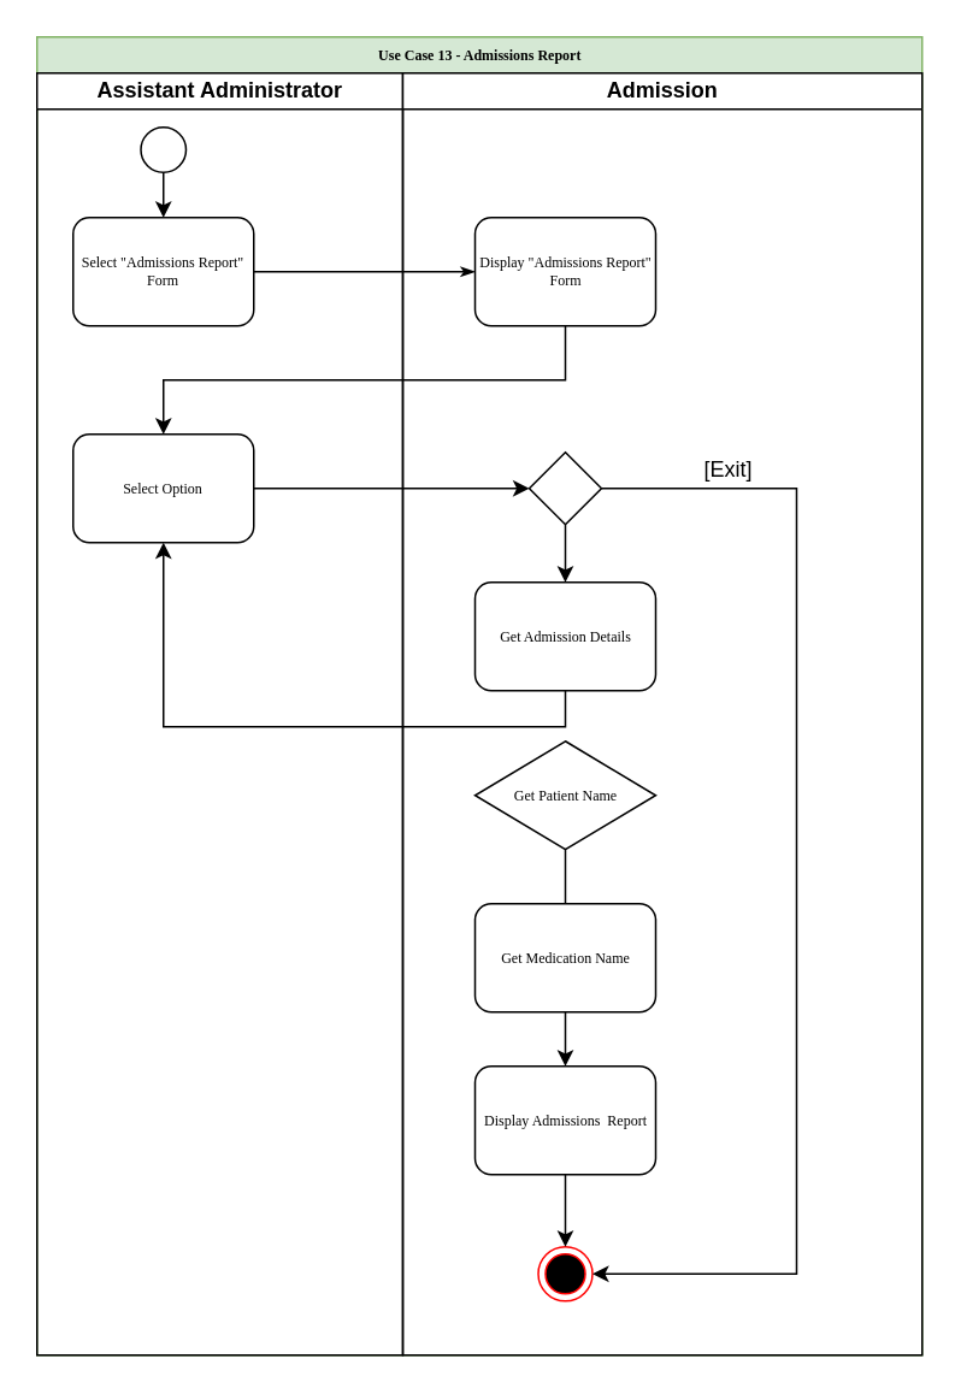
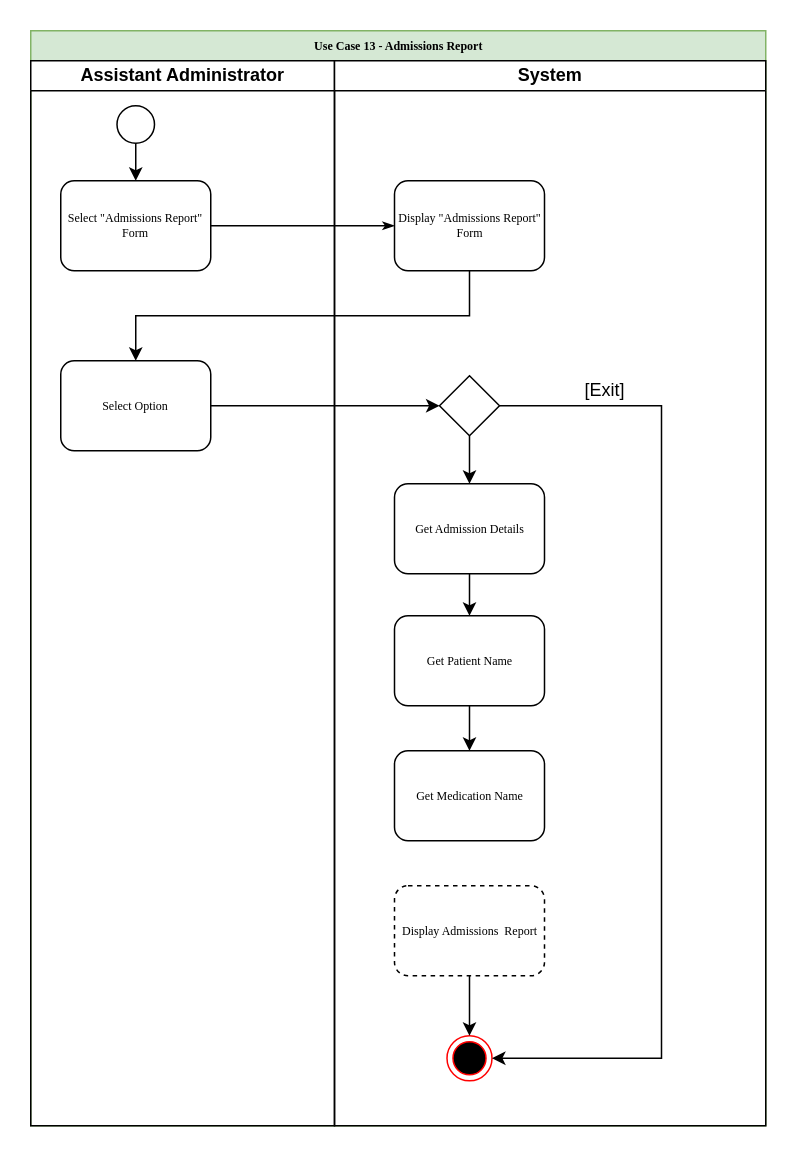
  <mxCell id="0" />
  <mxCell id="1" parent="0" />
  <mxCell id="2" value="Use Case 13 - Admissions Report" style="swimlane;html=1;childLayout=stackLayout;startSize=20;rounded=0;shadow=0;labelBackgroundColor=none;strokeWidth=1;fontFamily=Verdana;fontSize=8;align=center;fillColor=#d5e8d4;strokeColor=#82b366;" parent="1" vertex="1"><mxGeometry x="20" y="20" width="490" height="730" as="geometry" /></mxCell>
  <mxCell id="3" value="Assistant Administrator" style="swimlane;html=1;startSize=20;" parent="2" vertex="1"><mxGeometry y="20" width="202.5" height="710" as="geometry" /></mxCell>
  <mxCell id="4" value="" style="edgeStyle=orthogonalEdgeStyle;rounded=0;orthogonalLoop=1;jettySize=auto;html=1;" parent="3" source="5" target="6" edge="1"><mxGeometry relative="1" as="geometry" /></mxCell>
  <mxCell id="5" value="" style="ellipse;whiteSpace=wrap;html=1;aspect=fixed;" parent="3" vertex="1"><mxGeometry x="57.5" y="30" width="25" height="25" as="geometry" /></mxCell>
  <mxCell id="6" value="Select &quot;Admissions Report&quot; Form" style="rounded=1;whiteSpace=wrap;html=1;shadow=0;labelBackgroundColor=none;strokeWidth=1;fontFamily=Verdana;fontSize=8;align=center;" parent="3" vertex="1"><mxGeometry x="20" y="80" width="100" height="60" as="geometry" /></mxCell>
  <mxCell id="7" value="Select Option" style="rounded=1;whiteSpace=wrap;html=1;shadow=0;labelBackgroundColor=none;strokeWidth=1;fontFamily=Verdana;fontSize=8;align=center;" parent="3" vertex="1"><mxGeometry x="20" y="200" width="100" height="60" as="geometry" /></mxCell>
  <mxCell id="8" style="edgeStyle=orthogonalEdgeStyle;rounded=1;html=1;labelBackgroundColor=none;startArrow=none;startFill=0;startSize=5;endArrow=classicThin;endFill=1;endSize=5;jettySize=auto;orthogonalLoop=1;strokeWidth=1;fontFamily=Verdana;fontSize=8" parent="2" source="6" target="18" edge="1"><mxGeometry relative="1" as="geometry" /></mxCell>
  <mxCell id="9" style="edgeStyle=orthogonalEdgeStyle;rounded=0;orthogonalLoop=1;jettySize=auto;html=1;exitX=0.5;exitY=1;exitDx=0;exitDy=0;entryX=0.5;entryY=0;entryDx=0;entryDy=0;" parent="2" source="18" target="7" edge="1"><mxGeometry relative="1" as="geometry" /></mxCell>
- <mxCell id="10" value="Admission" style="swimlane;html=1;startSize=20;" parent="2" vertex="1"><mxGeometry x="202.5" y="20" width="287.5" height="710" as="geometry" /></mxCell>
- <mxCell id="11" style="edgeStyle=orthogonalEdgeStyle;rounded=0;orthogonalLoop=1;jettySize=auto;html=1;exitX=0.5;exitY=1;exitDx=0;exitDy=0;entryX=0.5;entryY=0;entryDx=0;entryDy=0;endArrow=none;" parent="10" source="19" target="20" edge="1"><mxGeometry relative="1" as="geometry"><mxPoint x="90" y="440" as="sourcePoint" /></mxGeometry></mxCell>
- <mxCell id="12" style="edgeStyle=orthogonalEdgeStyle;rounded=0;orthogonalLoop=1;jettySize=auto;html=1;exitX=0.5;exitY=1;exitDx=0;exitDy=0;" parent="10" source="17" target="7" edge="1"><mxGeometry relative="1" as="geometry"><mxPoint x="90" y="400" as="targetPoint" /></mxGeometry></mxCell>
- <mxCell id="13" value="" style="edgeStyle=orthogonalEdgeStyle;rounded=0;orthogonalLoop=1;jettySize=auto;html=1;" parent="10" source="20" target="16" edge="1"><mxGeometry relative="1" as="geometry" /></mxCell>
+ <mxCell id="10" value="System" style="swimlane;html=1;startSize=20;" parent="2" vertex="1"><mxGeometry x="202.5" y="20" width="287.5" height="710" as="geometry" /></mxCell>
+ <mxCell id="11" style="edgeStyle=orthogonalEdgeStyle;rounded=0;orthogonalLoop=1;jettySize=auto;html=1;exitX=0.5;exitY=1;exitDx=0;exitDy=0;entryX=0.5;entryY=0;entryDx=0;entryDy=0;" parent="10" source="19" target="20" edge="1"><mxGeometry relative="1" as="geometry"><mxPoint x="90" y="440" as="sourcePoint" /></mxGeometry></mxCell>
+ <mxCell id="12" style="edgeStyle=orthogonalEdgeStyle;rounded=0;orthogonalLoop=1;jettySize=auto;html=1;exitX=0.5;exitY=1;exitDx=0;exitDy=0;entryX=0.5;entryY=0;entryDx=0;entryDy=0;" parent="10" source="17" target="19" edge="1"><mxGeometry relative="1" as="geometry"><mxPoint x="90" y="400" as="targetPoint" /></mxGeometry></mxCell>
  <mxCell id="14" value="" style="ellipse;html=1;shape=endState;fillColor=#000000;strokeColor=#ff0000;" parent="10" vertex="1"><mxGeometry x="75" y="650" width="30" height="30" as="geometry" /></mxCell>
  <mxCell id="15" style="edgeStyle=orthogonalEdgeStyle;rounded=0;orthogonalLoop=1;jettySize=auto;html=1;exitX=0.5;exitY=1;exitDx=0;exitDy=0;entryX=0.5;entryY=0;entryDx=0;entryDy=0;" parent="10" source="16" target="14" edge="1"><mxGeometry relative="1" as="geometry" /></mxCell>
- <mxCell id="16" value="Display Admissions&amp;nbsp; Report" style="rounded=1;whiteSpace=wrap;html=1;shadow=0;labelBackgroundColor=none;strokeWidth=1;fontFamily=Verdana;fontSize=8;align=center;" parent="10" vertex="1"><mxGeometry x="40" y="550" width="100" height="60" as="geometry" /></mxCell>
+ <mxCell id="16" value="Display Admissions&amp;nbsp; Report" style="rounded=1;whiteSpace=wrap;html=1;shadow=0;labelBackgroundColor=none;strokeWidth=1;fontFamily=Verdana;fontSize=8;align=center;dashed=1;" parent="10" vertex="1"><mxGeometry x="40" y="550" width="100" height="60" as="geometry" /></mxCell>
  <mxCell id="17" value="Get Admission Details" style="rounded=1;whiteSpace=wrap;html=1;shadow=0;labelBackgroundColor=none;strokeWidth=1;fontFamily=Verdana;fontSize=8;align=center;" parent="10" vertex="1"><mxGeometry x="40" y="282" width="100" height="60" as="geometry" /></mxCell>
  <mxCell id="18" value="Display &quot;Admissions Report&quot; Form" style="rounded=1;whiteSpace=wrap;html=1;shadow=0;labelBackgroundColor=none;strokeWidth=1;fontFamily=Verdana;fontSize=8;align=center;" parent="10" vertex="1"><mxGeometry x="40" y="80" width="100" height="60" as="geometry" /></mxCell>
- <mxCell id="19" value="Get Patient Name" style="rhombus;whiteSpace=wrap;html=1;shadow=0;labelBackgroundColor=none;strokeWidth=1;fontFamily=Verdana;fontSize=8;align=center;" parent="10" vertex="1"><mxGeometry x="40" y="370" width="100" height="60" as="geometry" /></mxCell>
+ <mxCell id="19" value="Get Patient Name" style="rounded=1;whiteSpace=wrap;html=1;shadow=0;labelBackgroundColor=none;strokeWidth=1;fontFamily=Verdana;fontSize=8;align=center;" parent="10" vertex="1"><mxGeometry x="40" y="370" width="100" height="60" as="geometry" /></mxCell>
  <mxCell id="20" value="Get Medication Name" style="rounded=1;whiteSpace=wrap;html=1;shadow=0;labelBackgroundColor=none;strokeWidth=1;fontFamily=Verdana;fontSize=8;align=center;" parent="10" vertex="1"><mxGeometry x="40" y="460" width="100" height="60" as="geometry" /></mxCell>
  <mxCell id="21" style="edgeStyle=orthogonalEdgeStyle;rounded=0;orthogonalLoop=1;jettySize=auto;html=1;exitX=0.5;exitY=1;exitDx=0;exitDy=0;entryX=0.5;entryY=0;entryDx=0;entryDy=0;" parent="10" source="23" target="17" edge="1"><mxGeometry relative="1" as="geometry" /></mxCell>
  <mxCell id="22" style="edgeStyle=orthogonalEdgeStyle;rounded=0;orthogonalLoop=1;jettySize=auto;html=1;exitX=1;exitY=0.5;exitDx=0;exitDy=0;entryX=1;entryY=0.5;entryDx=0;entryDy=0;" parent="10" source="23" target="14" edge="1"><mxGeometry relative="1" as="geometry"><Array as="points"><mxPoint x="218" y="230" /><mxPoint x="218" y="665" /></Array></mxGeometry></mxCell>
  <mxCell id="23" value="" style="rhombus;whiteSpace=wrap;html=1;" parent="10" vertex="1"><mxGeometry x="70" y="210" width="40" height="40" as="geometry" /></mxCell>
  <mxCell id="24" value="[Exit]" style="text;html=1;strokeColor=none;fillColor=none;align=center;verticalAlign=middle;whiteSpace=wrap;rounded=0;" parent="10" vertex="1"><mxGeometry x="160" y="210" width="40" height="20" as="geometry" /></mxCell>
  <mxCell id="25" style="edgeStyle=orthogonalEdgeStyle;rounded=0;orthogonalLoop=1;jettySize=auto;html=1;exitX=1;exitY=0.5;exitDx=0;exitDy=0;entryX=0;entryY=0.5;entryDx=0;entryDy=0;" parent="2" source="7" target="23" edge="1"><mxGeometry relative="1" as="geometry" /></mxCell>
